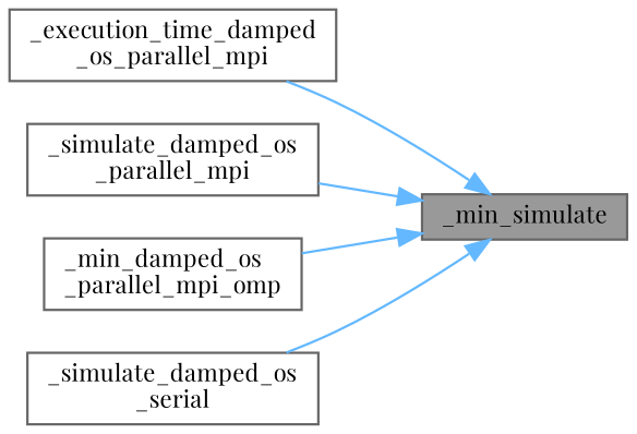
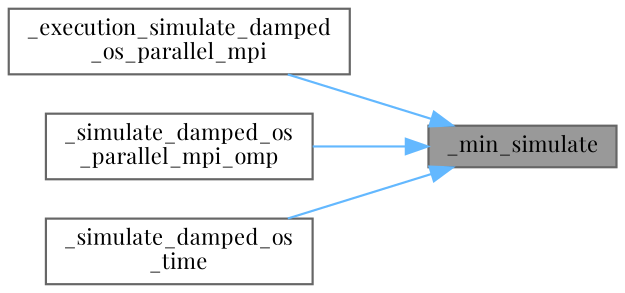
  digraph {
    fontname="Playfair Display"
    rankdir=RL
    node [color=grey40 fillcolor=white fontname="Playfair Display" fontsize=10 shape=box style=filled]
    edge [color=steelblue1 dir=back fontname="Playfair Display" fontsize=10 labelfontname=Helvetica labelfontsize=10 style=solid]
    n1 [color=gray40 fillcolor=grey60 fontcolor=black height=0.2 label=_min_simulate width=0.4]
-   n2 [height=0.2 label="_execution_time_damped\l_os_parallel_mpi" width=0.4]
-   n3 [height=0.2 label="_simulate_damped_os\l_parallel_mpi" width=0.4]
-   n4 [height=0.2 label="_min_damped_os\l_parallel_mpi_omp" width=0.4]
-   n5 [height=0.2 label="_simulate_damped_os\l_serial" width=0.4]
+   n2 [height=0.2 label="_execution_simulate_damped\l_os_parallel_mpi" width=0.4]
+   n4 [height=0.2 label="_simulate_damped_os\l_parallel_mpi_omp" width=0.4]
+   n5 [height=0.2 label="_simulate_damped_os\l_time" width=0.4]
    n1 -> n2
-   n1 -> n3
    n1 -> n4
    n1 -> n5
  }
